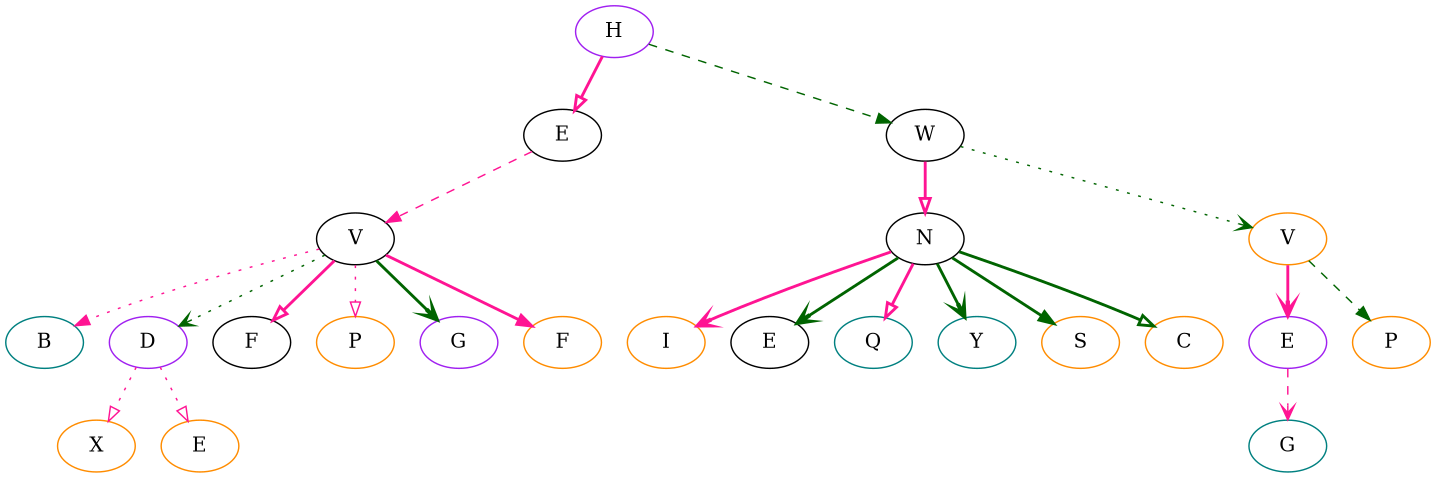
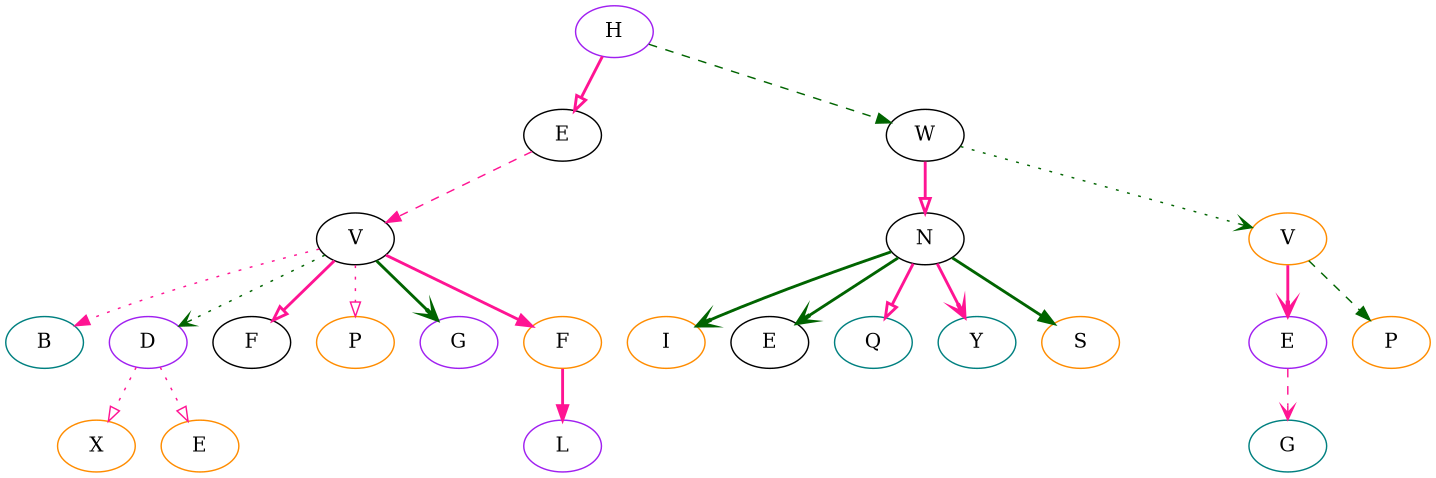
  digraph {
    node [color=darkorange]
    edge [arrowhead=onormal color=deeppink style=bold]
    n1 [color=purple label=H]
    n2 [color=black label=E]
    n3 [color=black label=W]
    n4 [color=black label=V]
    n5 [color=black label=N]
    n6 [label=V]
    n7 [color=teal label=B]
    n8 [color=purple label=D]
    n9 [color=black label=F]
    n10 [label=P]
    n11 [color=purple label=G]
    n12 [label=F]
    n13 [label=X]
    n14 [label=E]
+   n15 [color=purple label=L]
    n16 [label=I]
    n17 [color=black label=E]
    n18 [color=teal label=Q]
    n19 [color=teal label=Y]
    n20 [label=S]
-   n21 [label=C]
    n22 [color=purple label=E]
    n23 [label=P]
    n24 [color=teal label=G]
    n1 -> n2
    n1 -> n3 [arrowhead=normal color=darkgreen style=dashed]
    n2 -> n4 [arrowhead=normal style=dashed]
    n3 -> n5
    n3 -> n6 [arrowhead=vee color=darkgreen style=dotted]
    n4 -> n7 [arrowhead=normal style=dotted]
    n4 -> n8 [arrowhead=vee color=darkgreen style=dotted]
    n4 -> n9
    n4 -> n10 [style=dotted]
    n4 -> n11 [arrowhead=vee color=darkgreen]
    n4 -> n12 [arrowhead=normal]
-   n5 -> n16 [arrowhead=vee]
+   n5 -> n16 [arrowhead=vee color=darkgreen]
    n5 -> n17 [arrowhead=vee color=darkgreen]
    n5 -> n18
-   n5 -> n19 [arrowhead=vee color=darkgreen]
+   n5 -> n19 [arrowhead=vee]
    n5 -> n20 [arrowhead=normal color=darkgreen]
-   n5 -> n21 [color=darkgreen]
    n6 -> n22 [arrowhead=vee]
    n6 -> n23 [arrowhead=normal color=darkgreen style=dashed]
    n8 -> n13 [style=dotted]
    n8 -> n14 [style=dotted]
+   n12 -> n15 [arrowhead=normal]
    n22 -> n24 [arrowhead=vee style=dashed]
  }
